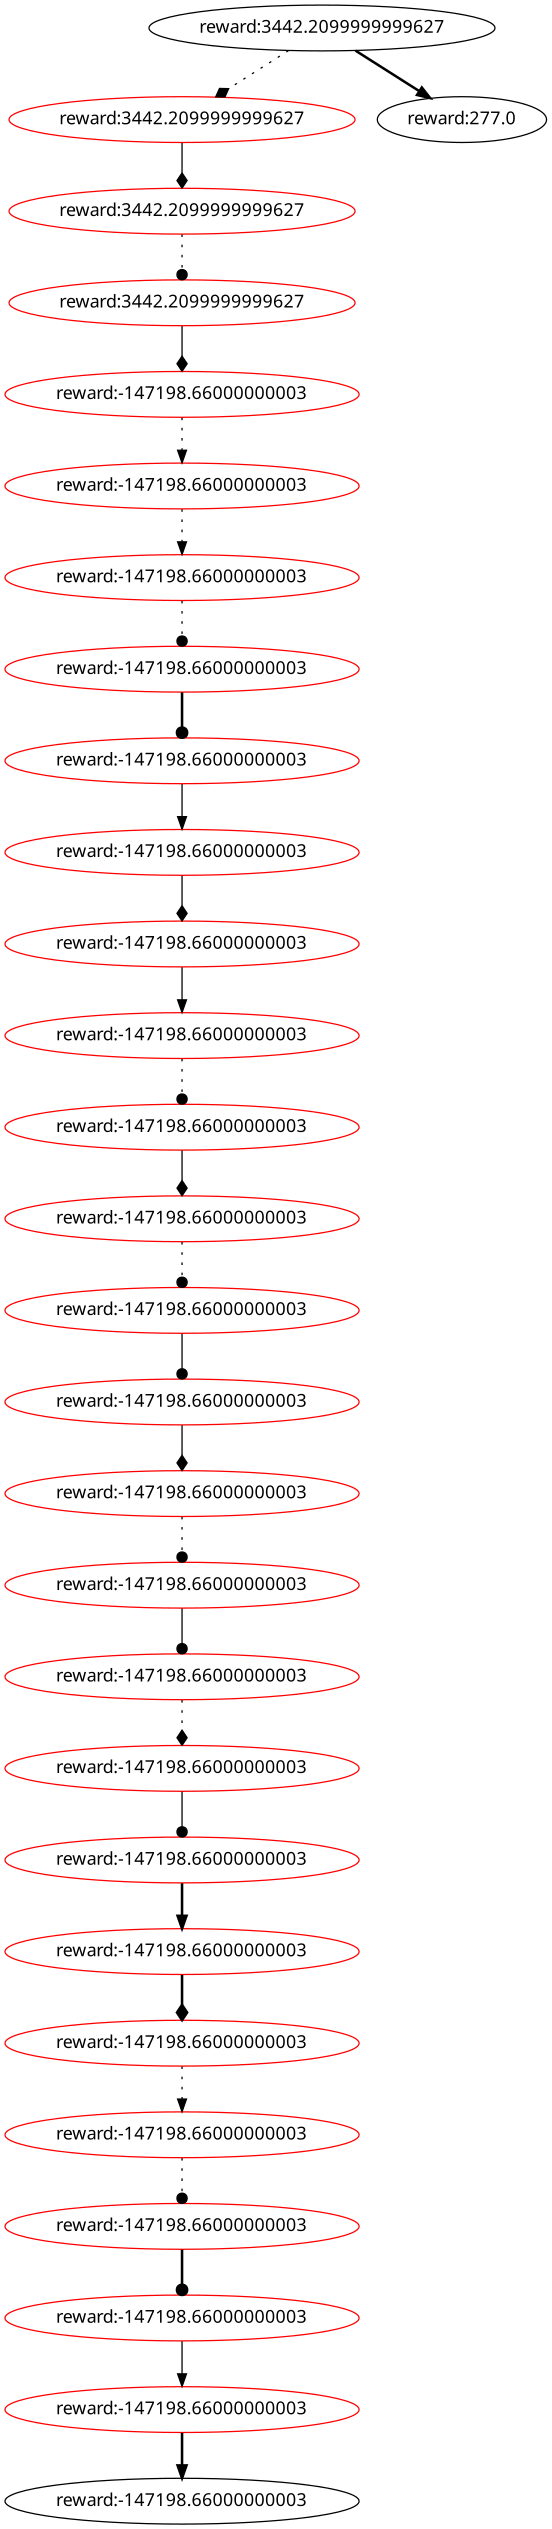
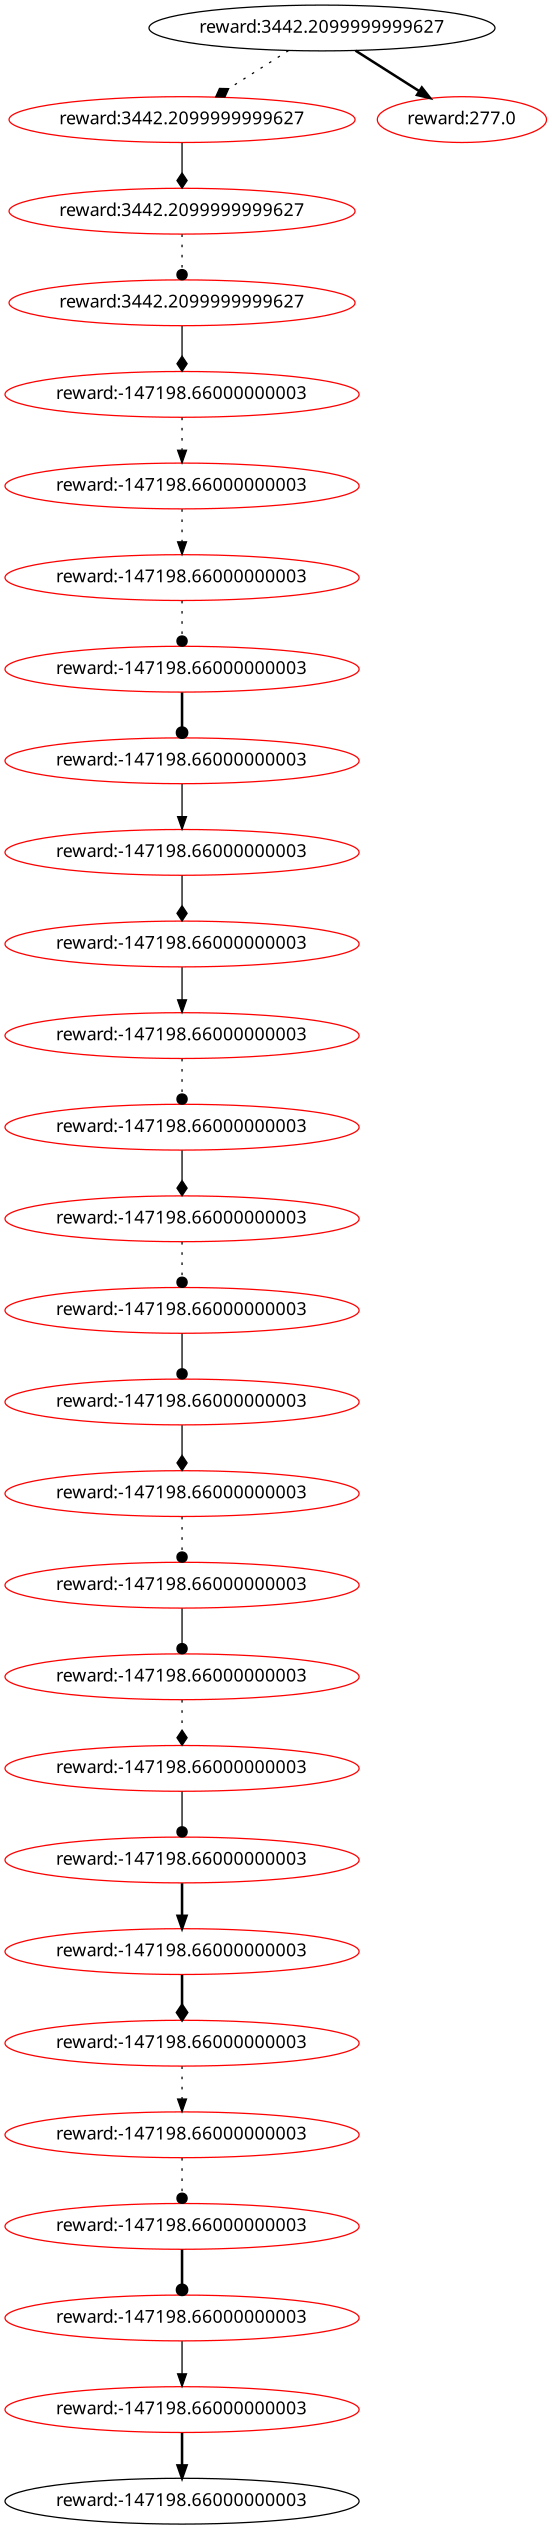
  digraph {
    fontname="Noto Sans"
    node [fontname="Noto Sans" color=red]
    edge [style=dotted arrowhead=dot fontname="Noto Sans"]
    n1 [label="reward:3442.2099999999627" color=""]
    n2 [label="reward:3442.2099999999627"]
-   n3 [label="reward:277.0" color=""]
+   n3 [label="reward:277.0"]
    n4 [label="reward:3442.2099999999627"]
    n5 [label="reward:3442.2099999999627"]
    n6 [label="reward:-147198.66000000003"]
    n7 [label="reward:-147198.66000000003"]
    n8 [label="reward:-147198.66000000003"]
    n9 [label="reward:-147198.66000000003"]
    n10 [label="reward:-147198.66000000003"]
    n11 [label="reward:-147198.66000000003"]
    n12 [label="reward:-147198.66000000003"]
    n13 [label="reward:-147198.66000000003"]
    n14 [label="reward:-147198.66000000003"]
    n15 [label="reward:-147198.66000000003"]
    n16 [label="reward:-147198.66000000003"]
    n17 [label="reward:-147198.66000000003"]
    n18 [label="reward:-147198.66000000003"]
    n19 [label="reward:-147198.66000000003"]
    n20 [label="reward:-147198.66000000003"]
    n21 [label="reward:-147198.66000000003"]
    n22 [label="reward:-147198.66000000003"]
    n23 [label="reward:-147198.66000000003"]
    n24 [label="reward:-147198.66000000003"]
    n25 [label="reward:-147198.66000000003"]
    n26 [label="reward:-147198.66000000003"]
    n27 [label="reward:-147198.66000000003"]
    n28 [label="reward:-147198.66000000003"]
    n29 [label="reward:-147198.66000000003" color=""]
    n1 -> n2 [arrowhead=diamond]
    n1 -> n3 [style=bold arrowhead=normal]
    n2 -> n4 [style=solid arrowhead=diamond]
    n4 -> n5
    n5 -> n6 [style=solid arrowhead=diamond]
    n6 -> n7 [arrowhead=normal]
    n7 -> n8 [arrowhead=normal]
    n8 -> n9
    n9 -> n10 [style=bold]
    n10 -> n11 [style=solid arrowhead=normal]
    n11 -> n12 [style=solid arrowhead=diamond]
    n12 -> n13 [style=solid arrowhead=normal]
    n13 -> n14
    n14 -> n15 [style=solid arrowhead=diamond]
    n15 -> n16
    n16 -> n17 [style=solid]
    n17 -> n18 [style=solid arrowhead=diamond]
    n18 -> n19
    n19 -> n20 [style=solid]
    n20 -> n21 [arrowhead=diamond]
    n21 -> n22 [style=solid]
    n22 -> n23 [style=bold arrowhead=normal]
    n23 -> n24 [style=bold arrowhead=diamond]
    n24 -> n25 [arrowhead=normal]
    n25 -> n26
    n26 -> n27 [style=bold]
    n27 -> n28 [style=solid arrowhead=normal]
    n28 -> n29 [style=bold arrowhead=normal]
  }
